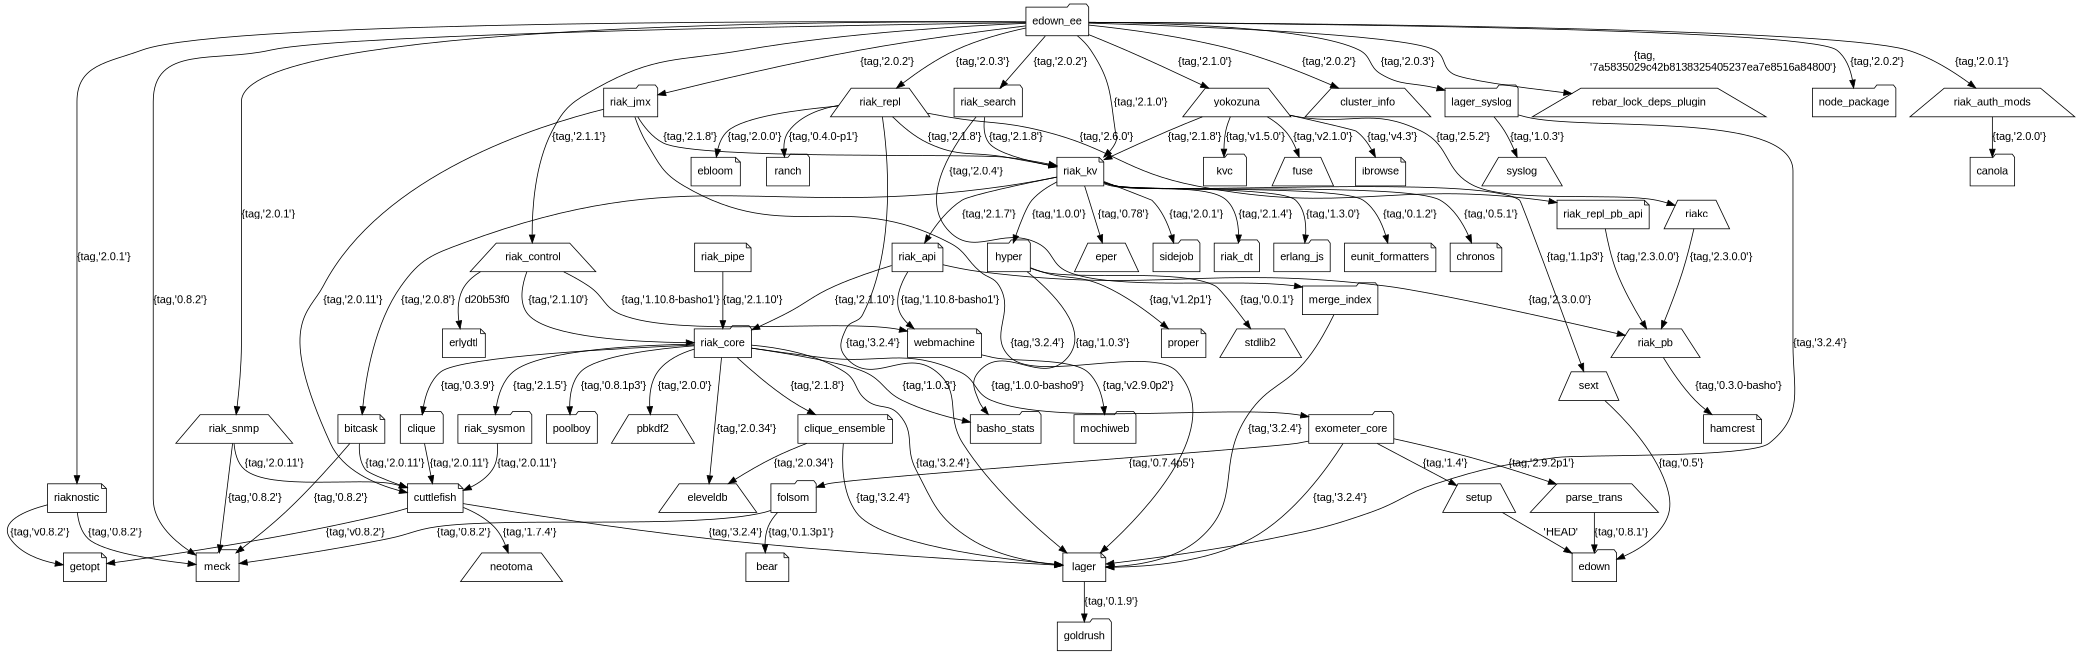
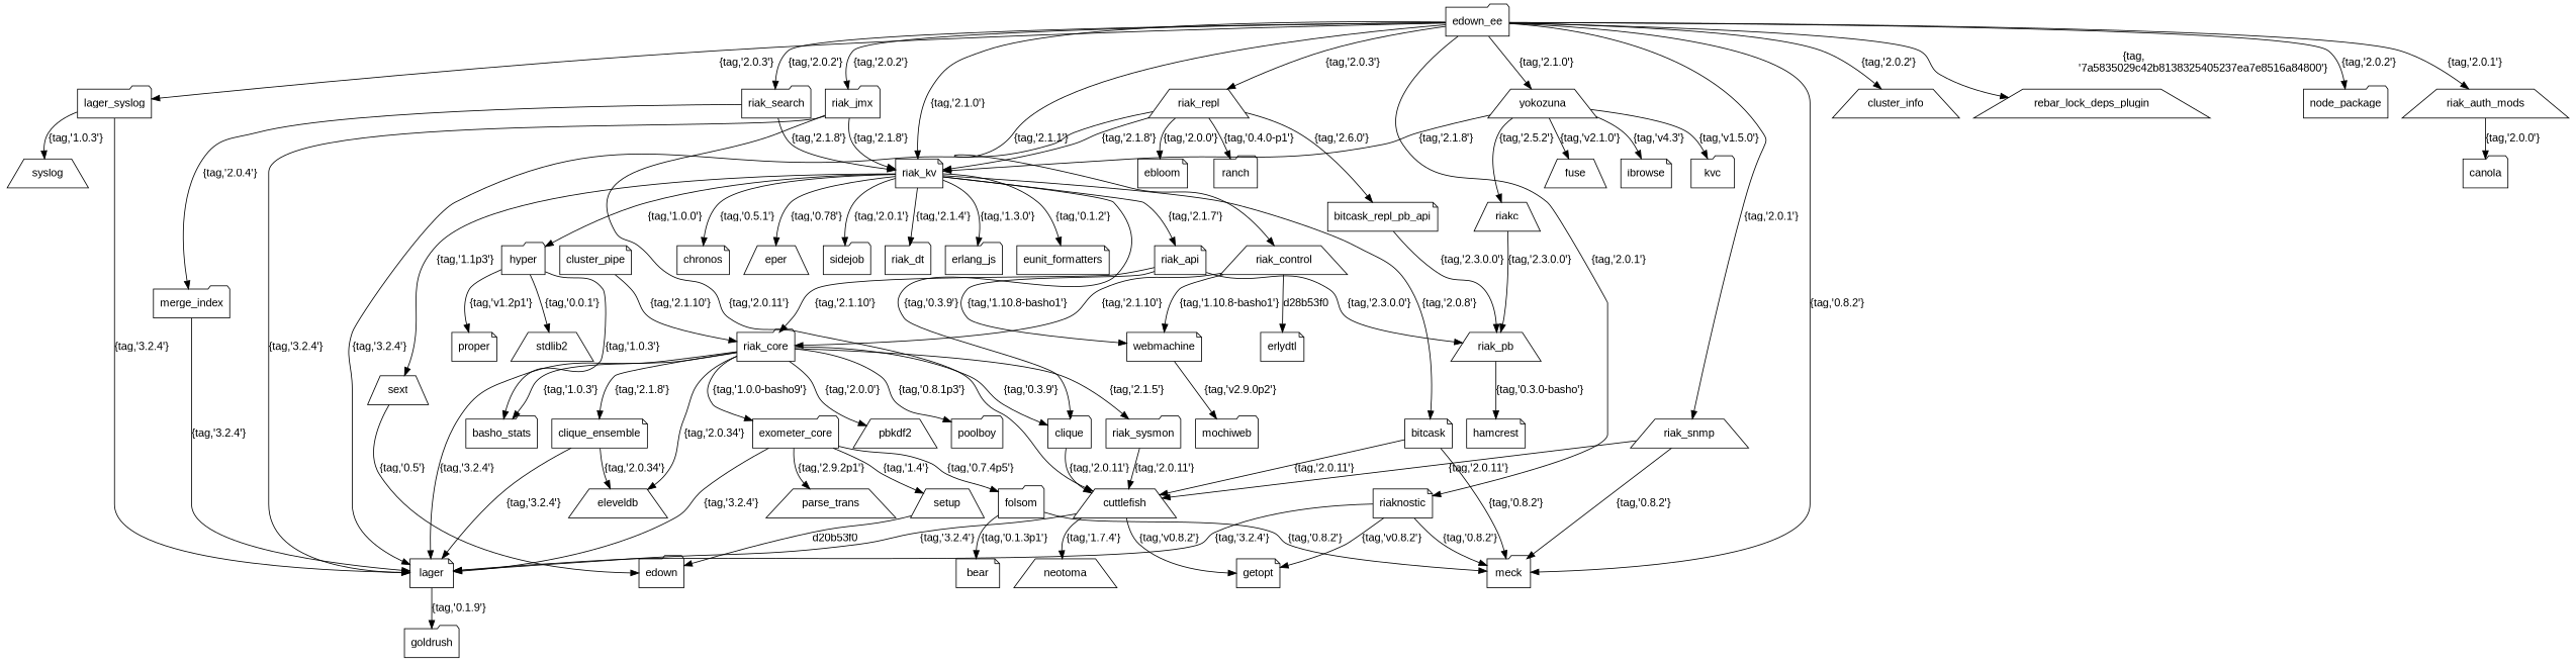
  digraph {
    fontname="Liberation Sans"
    node [fontname="Liberation Sans" shape=folder]
    edge [fontname="Liberation Sans"]
    riak_kv [shape=note]
    sext [shape=trapezium]
    clique
    chronos [shape=note]
    eper [shape=trapezium]
    sidejob
    riak_dt
    riak_api [shape=note]
    bitcask [shape=note]
    hyper
    erlang_js
    eunit_formatters [shape=note]
    edown
-   cuttlefish [shape=note]
+   cuttlefish [shape=trapezium]
    riak_core
    webmachine [shape=note]
    riak_pb [shape=trapezium]
    meck
    basho_stats
    stdlib2 [shape=trapezium]
    proper [shape=note]
-   riak_pipe [shape=note]
+   riak_pipe [shape=note label=cluster_pipe]
    riak_repl [shape=trapezium]
    lager [shape=note]
    ranch
    ebloom [shape=note]
-   riak_repl_pb_api [shape=note]
+   riak_repl_pb_api [shape=note label=bitcask_repl_pb_api]
    goldrush
    riak_jmx
    getopt [shape=note]
    neotoma [shape=trapezium]
    exometer_core
    poolboy
    n34 [label=clique_ensemble shape=note]
    pbkdf2 [shape=trapezium]
    riak_sysmon
    eleveldb [shape=trapezium]
    parse_trans [shape=trapezium]
    folsom
    setup [shape=trapezium]
    n41 [label=edown_ee]
    yokozuna [shape=trapezium]
    riaknostic [shape=note]
    riak_control [shape=trapezium]
    lager_syslog
    riak_search
    cluster_info [shape=trapezium]
    riak_snmp [shape=trapezium]
    rebar_lock_deps_plugin [shape=trapezium]
    node_package
    riak_auth_mods [shape=trapezium]
    riakc [shape=trapezium]
    ibrowse [shape=note]
    kvc
    fuse [shape=trapezium]
    erlydtl [shape=note]
    syslog [shape=trapezium]
    merge_index
    canola
    bear [shape=note]
    mochiweb
    hamcrest [shape=note]
    riak_kv -> sext [label="{tag,'1.1p3'}"]
+   riak_kv -> clique [label="{tag,'0.3.9'}"]
    riak_kv -> chronos [label="{tag,'0.5.1'}"]
    riak_kv -> eper [label="{tag,'0.78'}"]
    riak_kv -> sidejob [label="{tag,'2.0.1'}"]
    riak_kv -> riak_dt [label="{tag,'2.1.4'}"]
    riak_kv -> riak_api [label="{tag,'2.1.7'}"]
    riak_kv -> bitcask [label="{tag,'2.0.8'}"]
    riak_kv -> hyper [label="{tag,'1.0.0'}"]
    riak_kv -> erlang_js [label="{tag,'1.3.0'}"]
    riak_kv -> eunit_formatters [label="{tag,'0.1.2'}"]
    sext -> edown [label="{tag,'0.5'}"]
    clique -> cuttlefish [label="{tag,'2.0.11'}"]
    riak_api -> riak_core [label="{tag,'2.1.10'}"]
    riak_api -> webmachine [label="{tag,'1.10.8-basho1'}"]
    riak_api -> riak_pb [label="{tag,'2.3.0.0'}"]
    bitcask -> cuttlefish [label="{tag,'2.0.11'}"]
    bitcask -> meck [label="{tag,'0.8.2'}"]
    hyper -> basho_stats [label="{tag,'1.0.3'}"]
    hyper -> stdlib2 [label="{tag,'0.0.1'}"]
    hyper -> proper [label="{tag,'v1.2p1'}"]
    cuttlefish -> lager [label="{tag,'3.2.4'}"]
    cuttlefish -> getopt [label="{tag,'v0.8.2'}"]
    cuttlefish -> neotoma [label="{tag,'1.7.4'}"]
    riak_core -> clique [label="{tag,'0.3.9'}"]
    riak_core -> basho_stats [label="{tag,'1.0.3'}"]
    riak_core -> lager [label="{tag,'3.2.4'}"]
    riak_core -> exometer_core [label="{tag,'1.0.0-basho9'}"]
    riak_core -> poolboy [label="{tag,'0.8.1p3'}"]
    riak_core -> n34 [label="{tag,'2.1.8'}"]
    riak_core -> pbkdf2 [label="{tag,'2.0.0'}"]
    riak_core -> riak_sysmon [label="{tag,'2.1.5'}"]
    riak_core -> eleveldb [label="{tag,'2.0.34'}"]
    webmachine -> mochiweb [label="{tag,'v2.9.0p2'}"]
    riak_pb -> hamcrest [label="{tag,'0.3.0-basho'}"]
    riak_pipe -> riak_core [label="{tag,'2.1.10'}"]
    riak_repl -> riak_kv [label="{tag,'2.1.8'}"]
    riak_repl -> lager [label="{tag,'3.2.4'}"]
    riak_repl -> ranch [label="{tag,'0.4.0-p1'}"]
    riak_repl -> ebloom [label="{tag,'2.0.0'}"]
    riak_repl -> riak_repl_pb_api [label="{tag,'2.6.0'}"]
    lager -> goldrush [label="{tag,'0.1.9'}"]
    riak_repl_pb_api -> riak_pb [label="{tag,'2.3.0.0'}"]
    riak_jmx -> riak_kv [label="{tag,'2.1.8'}"]
    riak_jmx -> cuttlefish [label="{tag,'2.0.11'}"]
    riak_jmx -> lager [label="{tag,'3.2.4'}"]
    exometer_core -> lager [label="{tag,'3.2.4'}"]
    exometer_core -> parse_trans [label="{tag,'2.9.2p1'}"]
    exometer_core -> folsom [label="{tag,'0.7.4p5'}"]
    exometer_core -> setup [label="{tag,'1.4'}"]
    n34 -> lager [label="{tag,'3.2.4'}"]
    n34 -> eleveldb [label="{tag,'2.0.34'}"]
    riak_sysmon -> cuttlefish [label="{tag,'2.0.11'}"]
-   parse_trans -> edown [label="{tag,'0.8.1'}"]
    folsom -> meck [label="{tag,'0.8.2'}"]
    folsom -> bear [label="{tag,'0.1.3p1'}"]
-   setup -> edown [label="'HEAD'"]
+   setup -> edown [label=d20b53f0]
    n41 -> riak_kv [label="{tag,'2.1.0'}"]
    n41 -> meck [label="{tag,'0.8.2'}"]
    n41 -> riak_repl [label="{tag,'2.0.3'}"]
    n41 -> riak_jmx [label="{tag,'2.0.2'}"]
    n41 -> yokozuna [label="{tag,'2.1.0'}"]
    n41 -> riaknostic [label="{tag,'2.0.1'}"]
    n41 -> riak_control [label="{tag,'2.1.1'}"]
    n41 -> lager_syslog [label="{tag,'2.0.3'}"]
    n41 -> riak_search [label="{tag,'2.0.2'}"]
    n41 -> cluster_info [label="{tag,'2.0.2'}"]
    n41 -> riak_snmp [label="{tag,'2.0.1'}"]
    n41 -> rebar_lock_deps_plugin [label="{tag,\n                                              '7a5835029c42b8138325405237ea7e8516a84800'}"]
    n41 -> node_package [label="{tag,'2.0.2'}"]
    n41 -> riak_auth_mods [label="{tag,'2.0.1'}"]
    yokozuna -> riak_kv [label="{tag,'2.1.8'}"]
    yokozuna -> riakc [label="{tag,'2.5.2'}"]
    yokozuna -> ibrowse [label="{tag,'v4.3'}"]
    yokozuna -> kvc [label="{tag,'v1.5.0'}"]
    yokozuna -> fuse [label="{tag,'v2.1.0'}"]
    riaknostic -> meck [label="{tag,'0.8.2'}"]
+   riaknostic -> lager [label="{tag,'3.2.4'}"]
    riaknostic -> getopt [label="{tag,'v0.8.2'}"]
    riak_control -> riak_core [label="{tag,'2.1.10'}"]
    riak_control -> webmachine [label="{tag,'1.10.8-basho1'}"]
-   riak_control -> erlydtl [label=d20b53f0]
+   riak_control -> erlydtl [label=d28b53f0]
    lager_syslog -> lager [label="{tag,'3.2.4'}"]
    lager_syslog -> syslog [label="{tag,'1.0.3'}"]
    riak_search -> riak_kv [label="{tag,'2.1.8'}"]
    riak_search -> merge_index [label="{tag,'2.0.4'}"]
    riak_snmp -> cuttlefish [label="{tag,'2.0.11'}"]
    riak_snmp -> meck [label="{tag,'0.8.2'}"]
    riak_auth_mods -> canola [label="{tag,'2.0.0'}"]
    riakc -> riak_pb [label="{tag,'2.3.0.0'}"]
    merge_index -> lager [label="{tag,'3.2.4'}"]
  }
